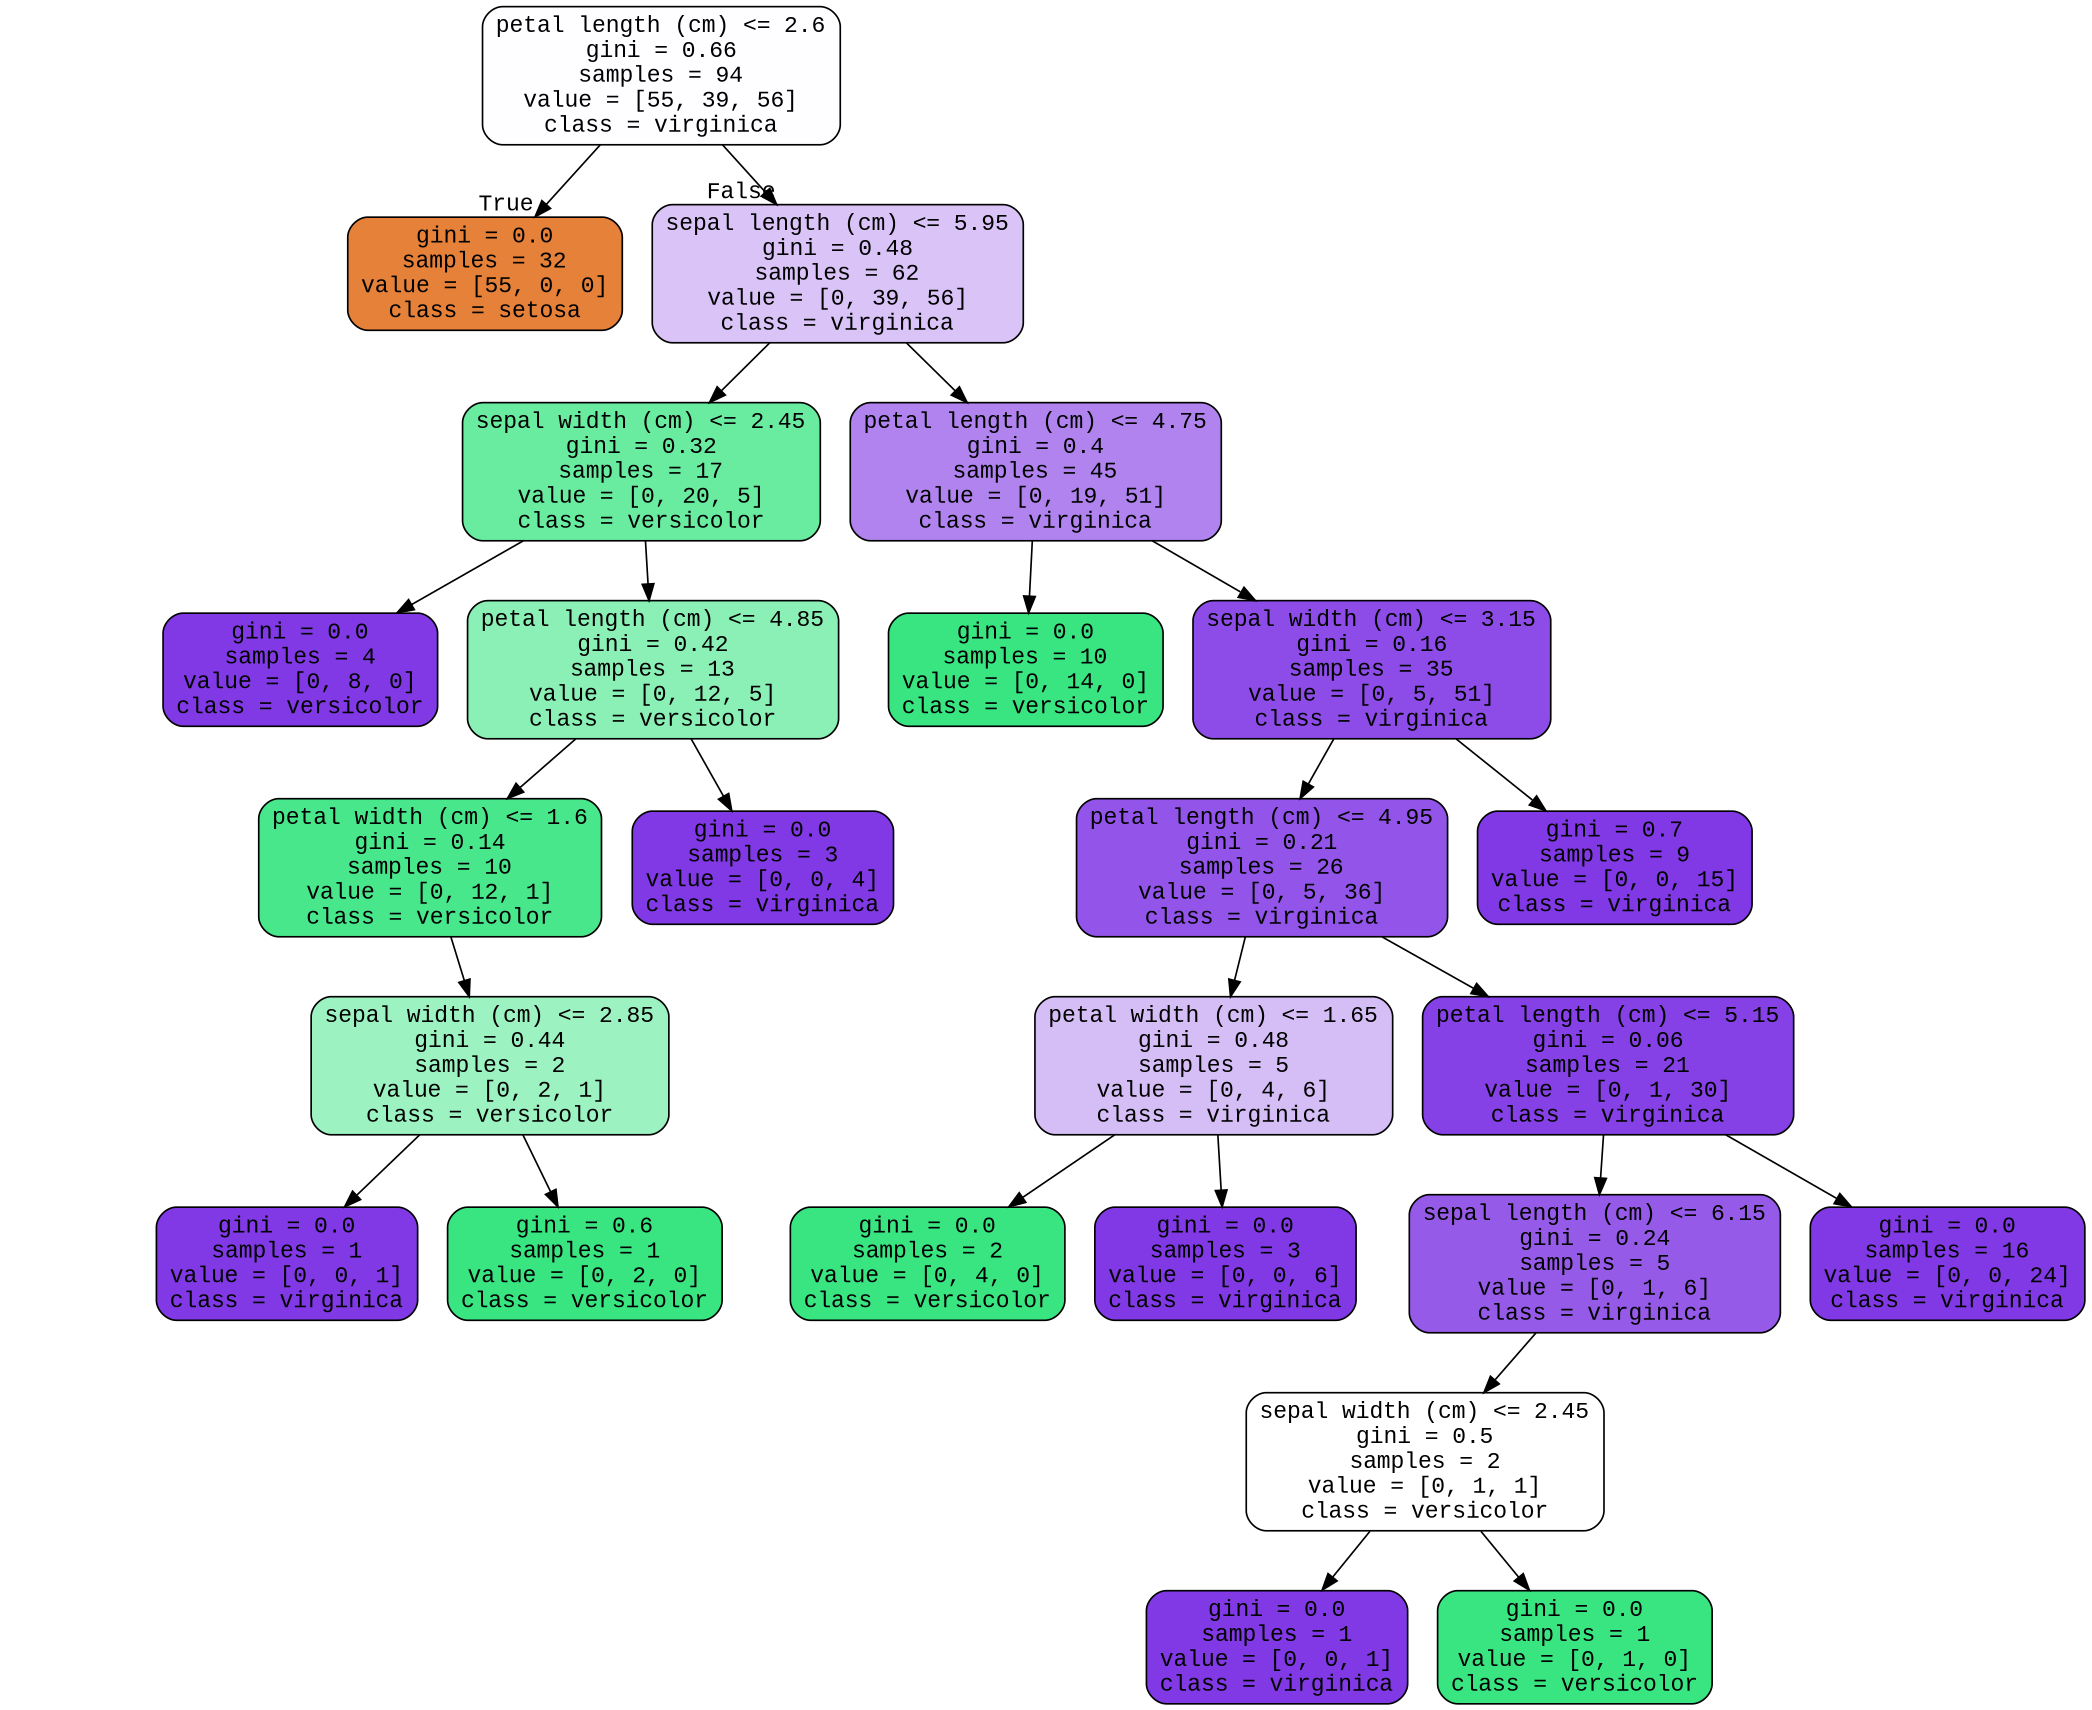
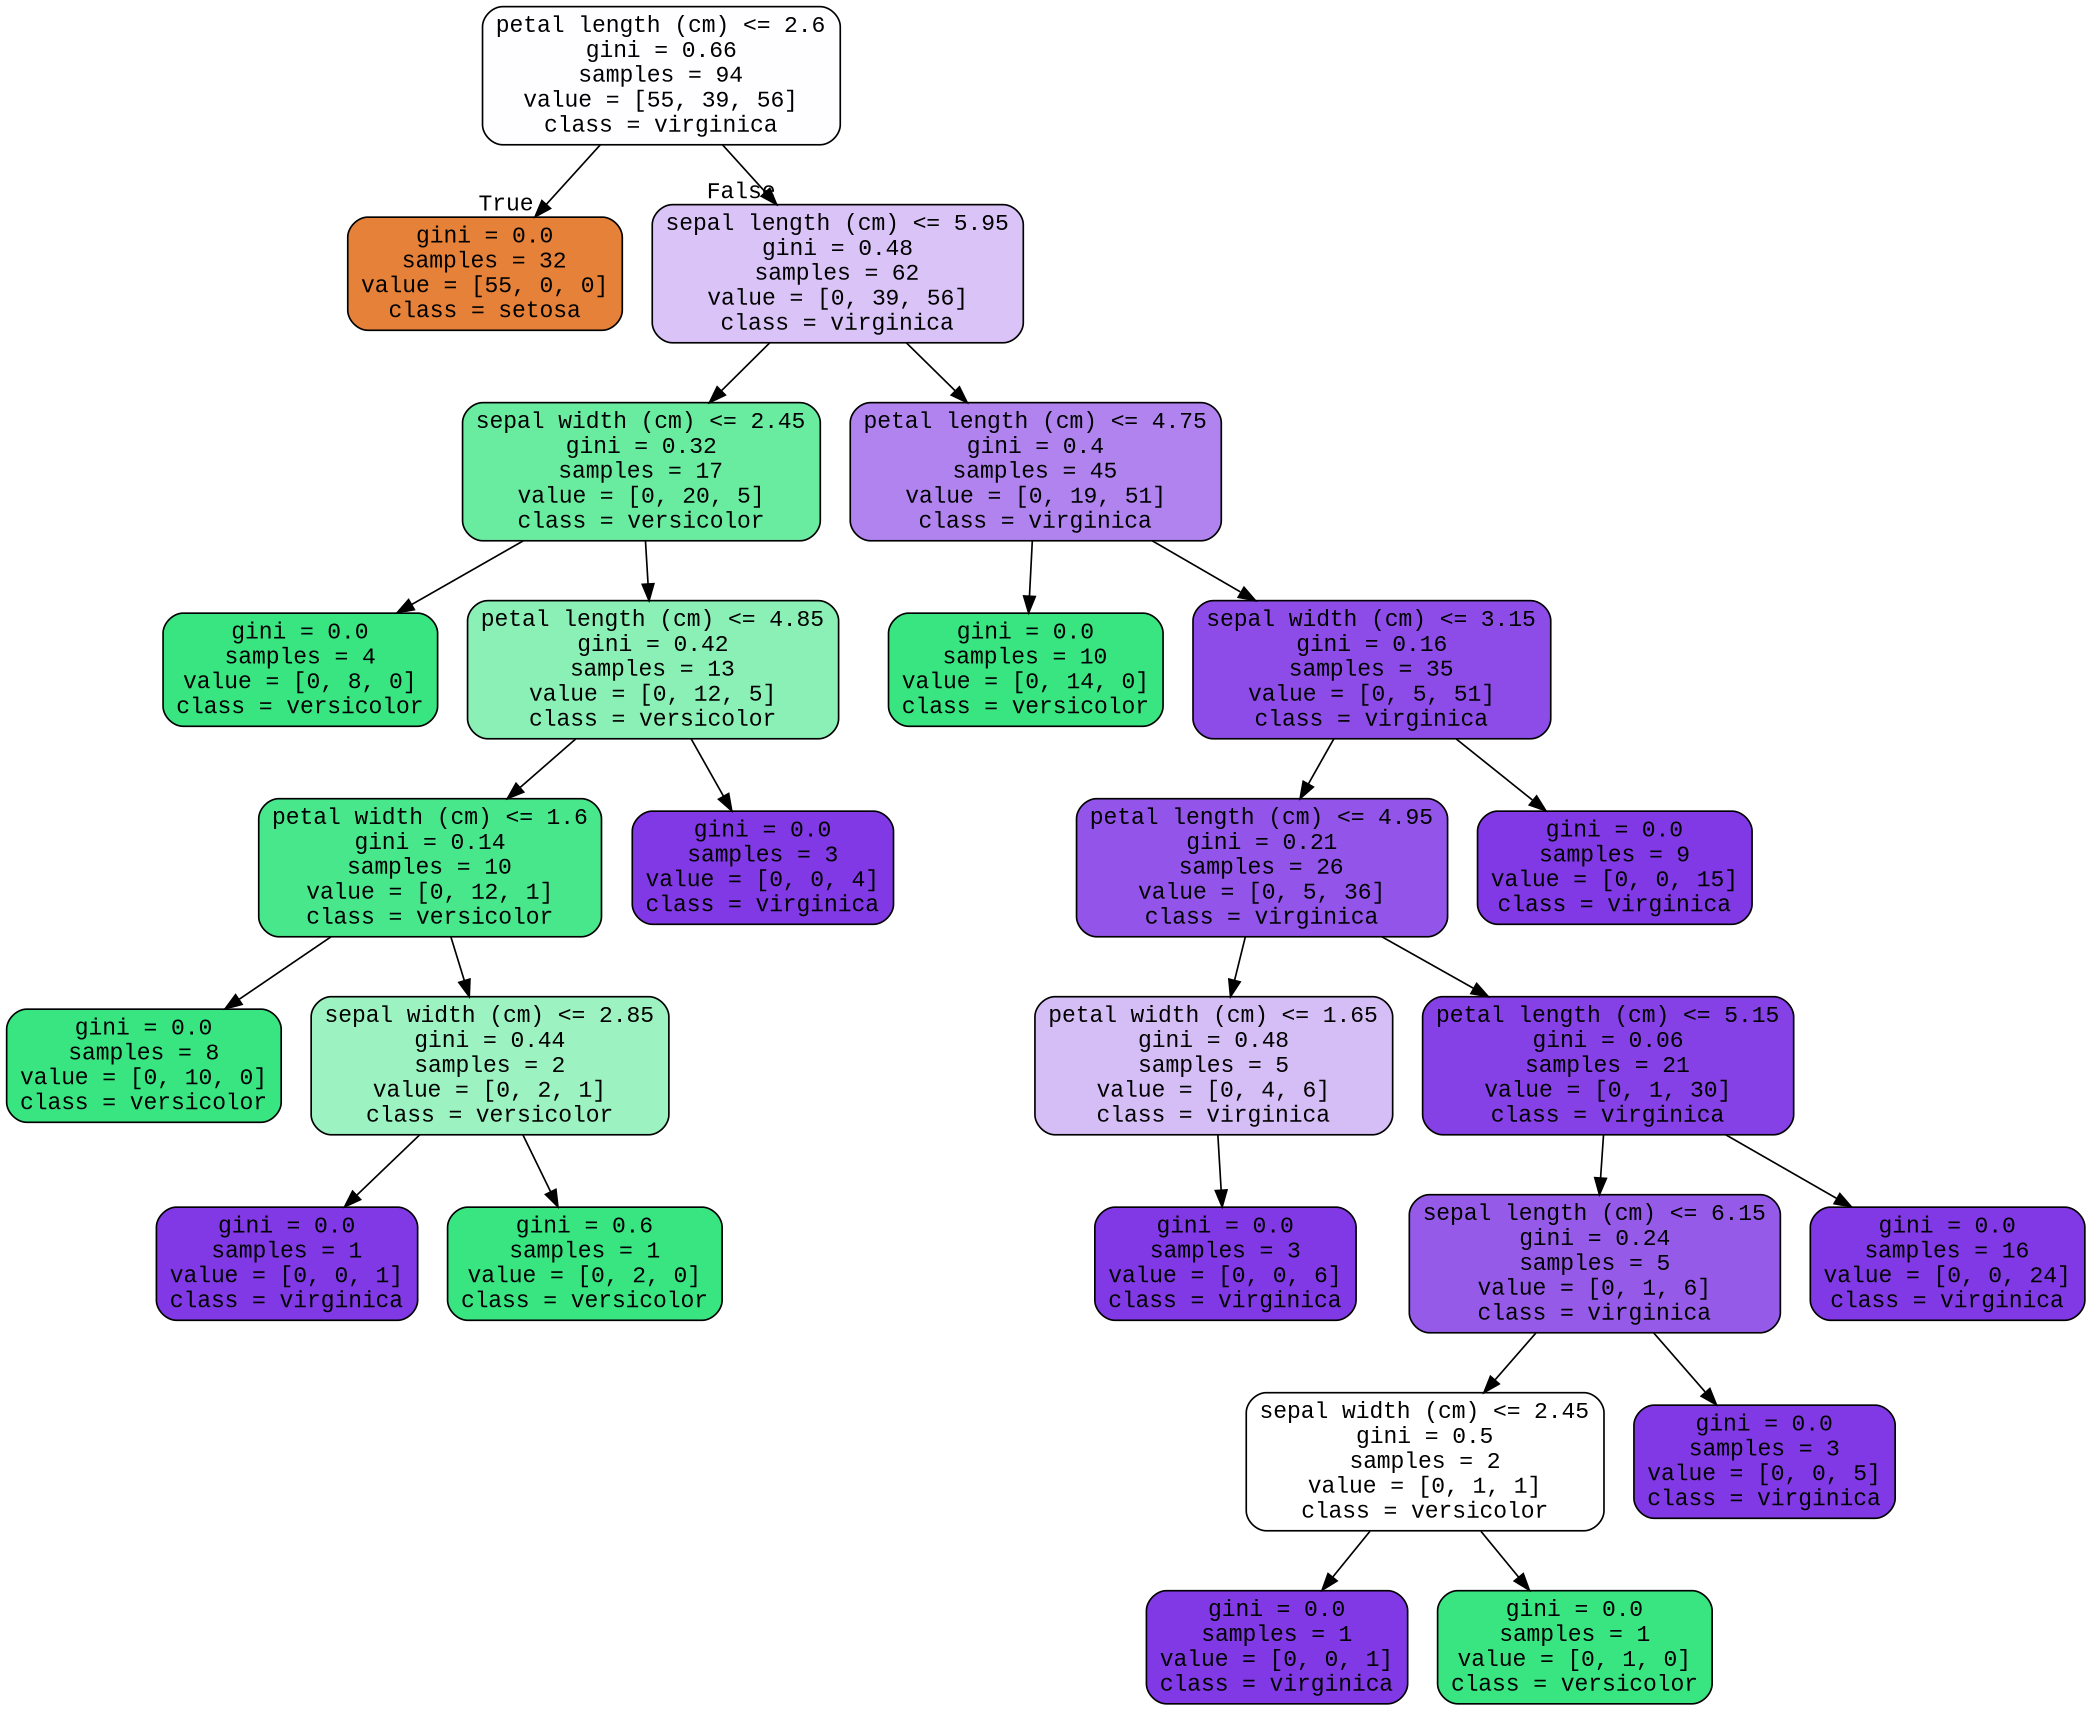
  digraph {
    fontname="Liberation Mono"
    node [color=black fillcolor="#8139e5" fontname="Liberation Mono" shape=box style="filled, rounded"]
    edge [fontname="Liberation Mono"]
    n1 [fillcolor="#fefdff" label="petal length (cm) <= 2.6\ngini = 0.66\nsamples = 94\nvalue = [55, 39, 56]\nclass = virginica"]
    n2 [fillcolor="#e58139" label="gini = 0.0\nsamples = 32\nvalue = [55, 0, 0]\nclass = setosa"]
    n3 [fillcolor="#d9c3f7" label="sepal length (cm) <= 5.95\ngini = 0.48\nsamples = 62\nvalue = [0, 39, 56]\nclass = virginica"]
    n4 [fillcolor="#6aeca0" label="sepal width (cm) <= 2.45\ngini = 0.32\nsamples = 17\nvalue = [0, 20, 5]\nclass = versicolor"]
    n5 [fillcolor="#b083ef" label="petal length (cm) <= 4.75\ngini = 0.4\nsamples = 45\nvalue = [0, 19, 51]\nclass = virginica"]
-   n6 [label="gini = 0.0\nsamples = 4\nvalue = [0, 8, 0]\nclass = versicolor"]
+   n6 [fillcolor="#39e581" label="gini = 0.0\nsamples = 4\nvalue = [0, 8, 0]\nclass = versicolor"]
    n7 [fillcolor="#8bf0b5" label="petal length (cm) <= 4.85\ngini = 0.42\nsamples = 13\nvalue = [0, 12, 5]\nclass = versicolor"]
    n8 [fillcolor="#39e581" label="gini = 0.0\nsamples = 10\nvalue = [0, 14, 0]\nclass = versicolor"]
    n9 [fillcolor="#8d4ce8" label="sepal width (cm) <= 3.15\ngini = 0.16\nsamples = 35\nvalue = [0, 5, 51]\nclass = virginica"]
    n10 [fillcolor="#49e78c" label="petal width (cm) <= 1.6\ngini = 0.14\nsamples = 10\nvalue = [0, 12, 1]\nclass = versicolor"]
    n11 [label="gini = 0.0\nsamples = 3\nvalue = [0, 0, 4]\nclass = virginica"]
+   n12 [fillcolor="#39e581" label="gini = 0.0\nsamples = 8\nvalue = [0, 10, 0]\nclass = versicolor"]
    n13 [fillcolor="#9cf2c0" label="sepal width (cm) <= 2.85\ngini = 0.44\nsamples = 2\nvalue = [0, 2, 1]\nclass = versicolor"]
    n14 [label="gini = 0.0\nsamples = 1\nvalue = [0, 0, 1]\nclass = virginica"]
    n15 [fillcolor="#39e581" label="gini = 0.6\nsamples = 1\nvalue = [0, 2, 0]\nclass = versicolor"]
    n16 [fillcolor="#9254e9" label="petal length (cm) <= 4.95\ngini = 0.21\nsamples = 26\nvalue = [0, 5, 36]\nclass = virginica"]
-   n17 [label="gini = 0.7\nsamples = 9\nvalue = [0, 0, 15]\nclass = virginica"]
+   n17 [label="gini = 0.0\nsamples = 9\nvalue = [0, 0, 15]\nclass = virginica"]
    n18 [fillcolor="#d5bdf6" label="petal width (cm) <= 1.65\ngini = 0.48\nsamples = 5\nvalue = [0, 4, 6]\nclass = virginica"]
    n19 [fillcolor="#8540e6" label="petal length (cm) <= 5.15\ngini = 0.06\nsamples = 21\nvalue = [0, 1, 30]\nclass = virginica"]
-   n20 [fillcolor="#39e581" label="gini = 0.0\nsamples = 2\nvalue = [0, 4, 0]\nclass = versicolor"]
    n21 [label="gini = 0.0\nsamples = 3\nvalue = [0, 0, 6]\nclass = virginica"]
    n22 [fillcolor="#965ae9" label="sepal length (cm) <= 6.15\ngini = 0.24\nsamples = 5\nvalue = [0, 1, 6]\nclass = virginica"]
    n23 [label="gini = 0.0\nsamples = 16\nvalue = [0, 0, 24]\nclass = virginica"]
    n24 [fillcolor="#ffffff" label="sepal width (cm) <= 2.45\ngini = 0.5\nsamples = 2\nvalue = [0, 1, 1]\nclass = versicolor"]
+   n25 [label="gini = 0.0\nsamples = 3\nvalue = [0, 0, 5]\nclass = virginica"]
    n26 [label="gini = 0.0\nsamples = 1\nvalue = [0, 0, 1]\nclass = virginica"]
    n27 [fillcolor="#39e581" label="gini = 0.0\nsamples = 1\nvalue = [0, 1, 0]\nclass = versicolor"]
    n1 -> n2 [headlabel=True labelangle=45 labeldistance=2.5]
    n1 -> n3 [headlabel=False labelangle=-45 labeldistance=2.5]
    n3 -> n4
    n3 -> n5
    n4 -> n6
    n4 -> n7
    n5 -> n8
    n5 -> n9
    n7 -> n10
    n7 -> n11
    n9 -> n16
    n9 -> n17
+   n10 -> n12
    n10 -> n13
    n13 -> n14
    n13 -> n15
    n16 -> n18
    n16 -> n19
-   n18 -> n20
    n18 -> n21
    n19 -> n22
    n19 -> n23
    n22 -> n24
+   n22 -> n25
    n24 -> n26
    n24 -> n27
  }
